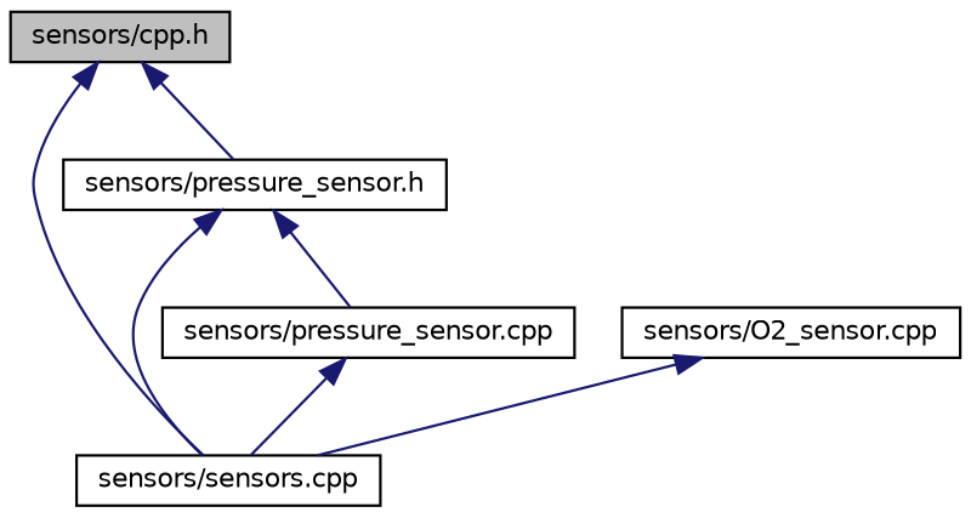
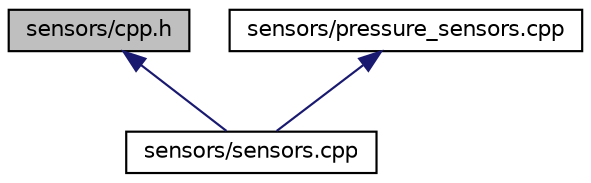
  digraph {
    node [color=black fillcolor=white fontname=Helvetica fontsize=10 shape=record style=filled]
    edge [color=midnightblue dir=back fontname=Helvetica fontsize=10 labelfontname=Helvetica labelfontsize=10 style=solid]
    n1 [fillcolor=grey75 fontcolor=black height=0.2 label="sensors/cpp.h" width=0.4]
    n2 [height=0.2 label="sensors/sensors.cpp" width=0.4]
-   n3 [height=0.2 label="sensors/pressure_sensor.h" width=0.4]
-   n4 [height=0.2 label="sensors/pressure_sensor.cpp" width=0.4]
-   n5 [height=0.2 label="sensors/O2_sensor.cpp" width=0.4]
+   n4 [height=0.2 label="sensors/pressure_sensors.cpp" width=0.4]
    n1 -> n2
-   n1 -> n3
-   n3 -> n2
-   n3 -> n4
    n4 -> n2
-   n5 -> n2
  }
